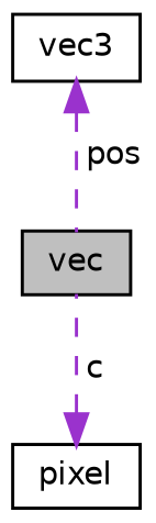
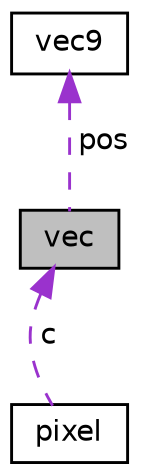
  digraph {
    node [color=black fillcolor=white fontname=Helvetica fontsize=10 shape=record style=filled]
    edge [color=darkorchid3 dir=back fontname=Helvetica fontsize=10 labelfontname=Helvetica labelfontsize=10 style=dashed]
    n1 [fillcolor=grey75 fontcolor=black height=0.2 label=vec width=0.4]
-   n2 [height=0.2 label=vec3 width=0.4]
+   n2 [height=0.2 label=vec9 width=0.4]
    n3 [height=0.2 label=pixel width=0.4]
    n2 -> n1 [label=" pos"]
-   n3 -> n1 [label=" c"]
+   n1 -> n3 [label=" c"]
  }
